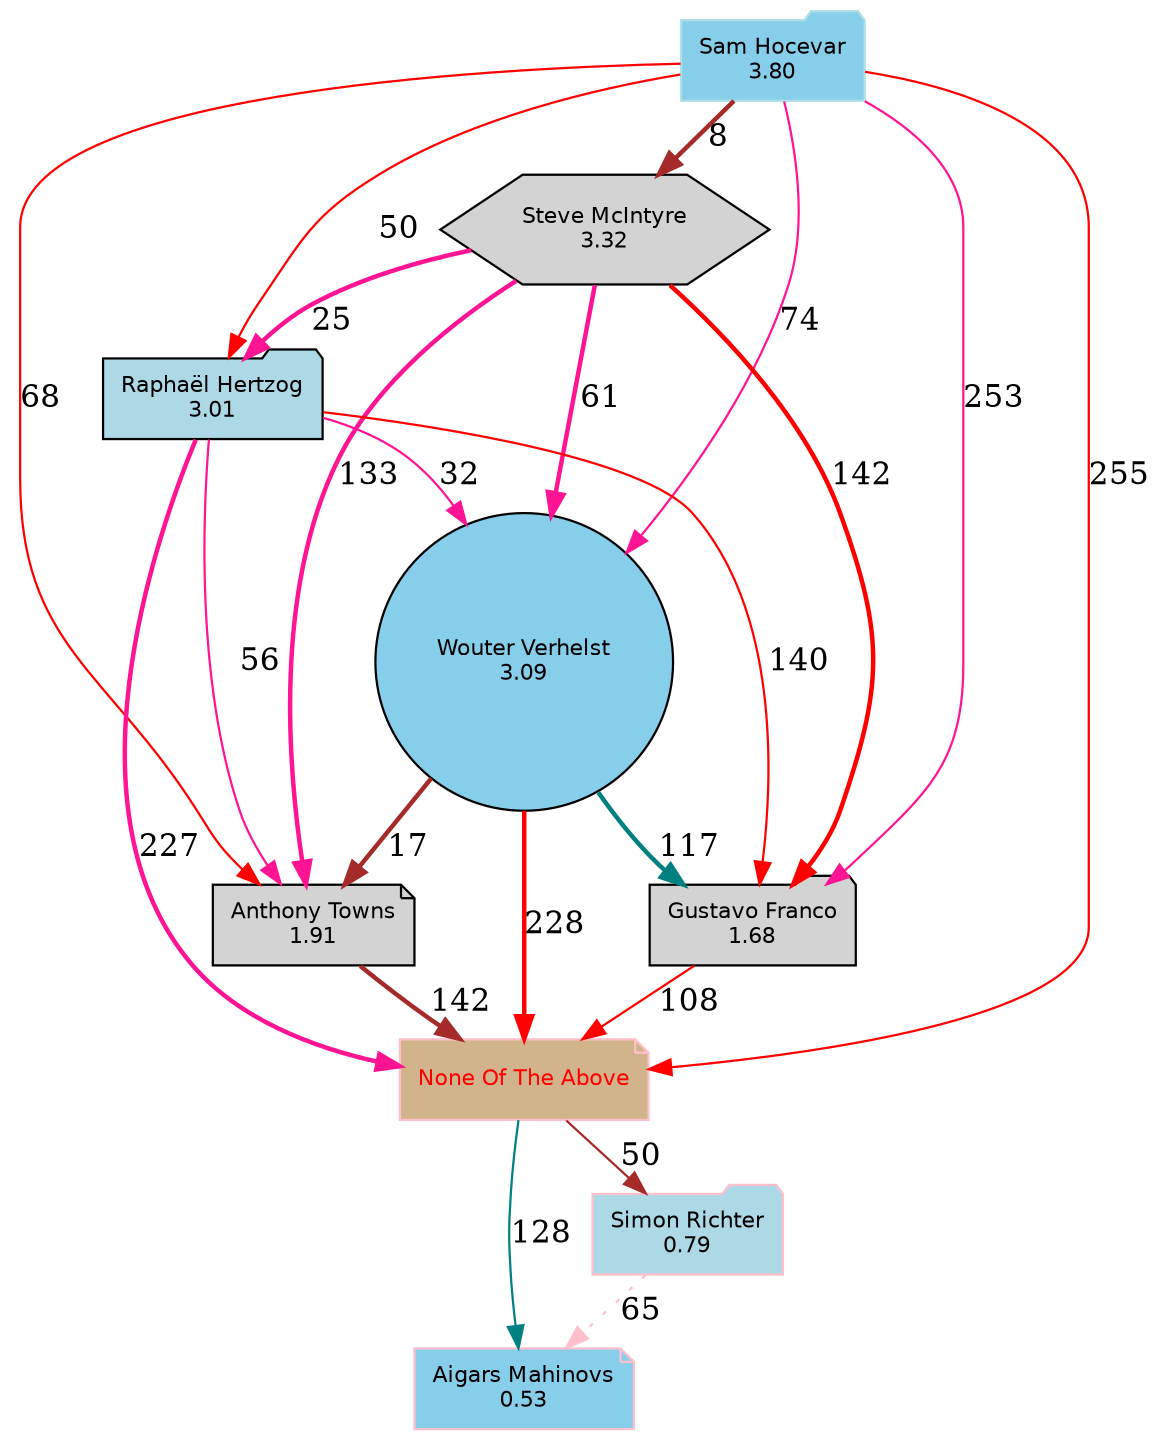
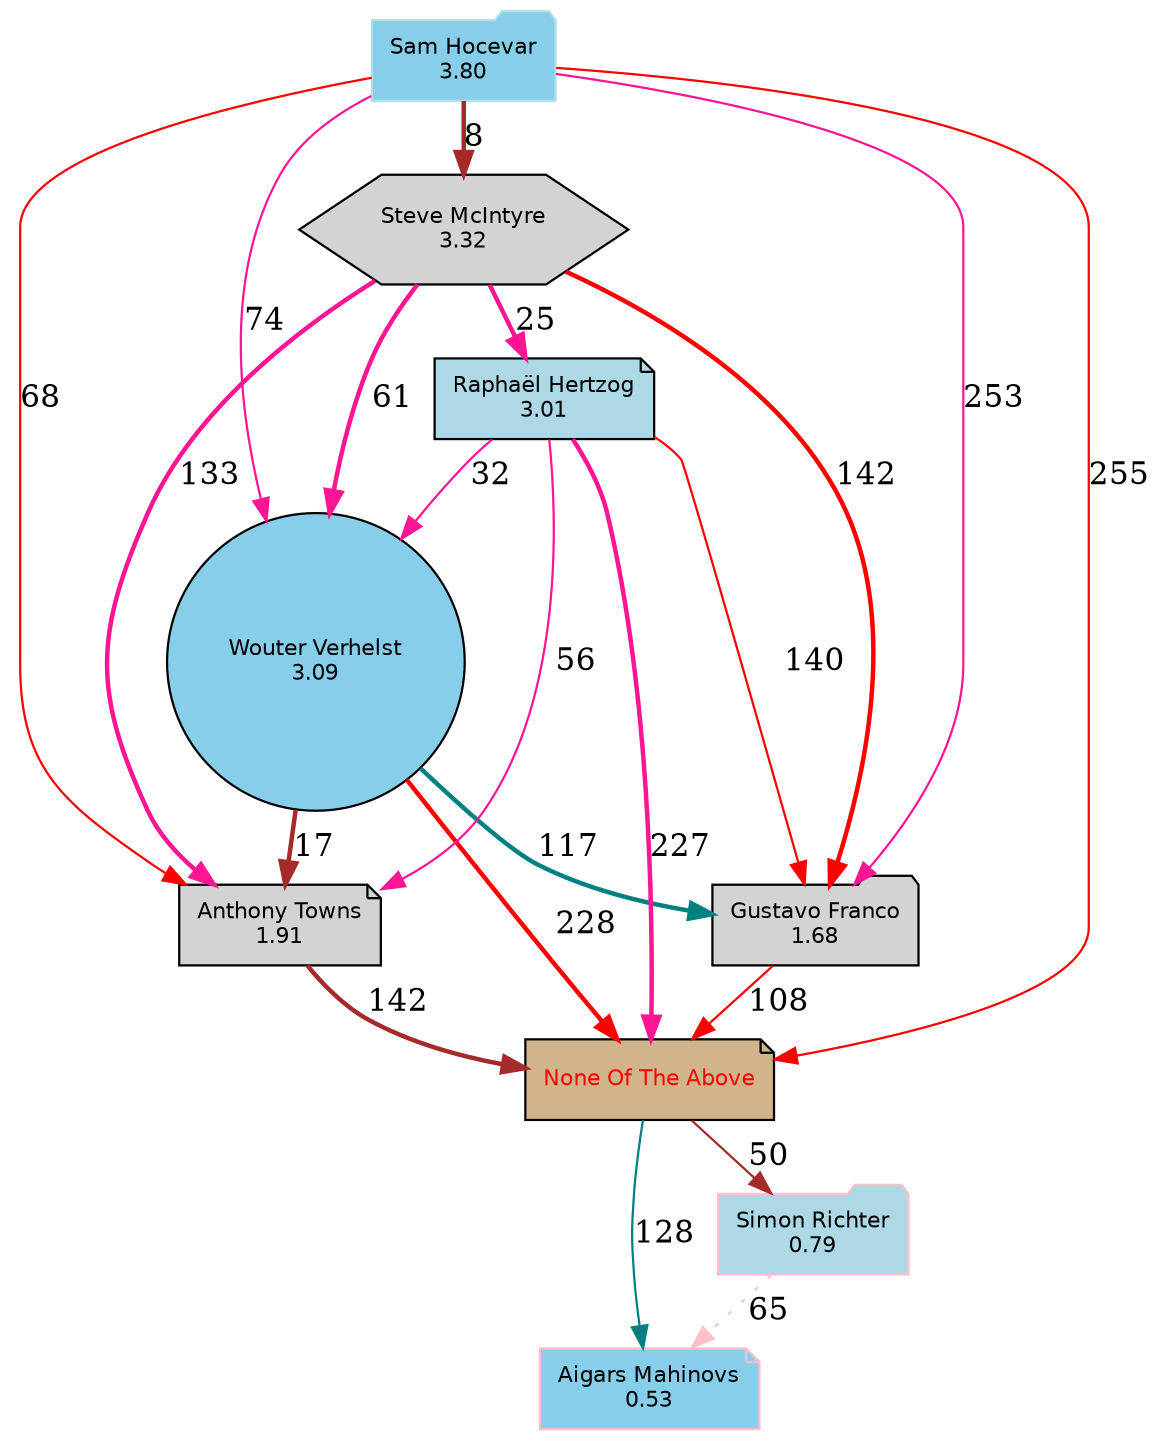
  digraph {
    ranksep=0.25
    node [fillcolor=skyblue fontname=Helvetica fontsize=10 shape=folder style=filled]
    edge [color=deeppink style=solid]
    "Wouter Verhelst\n3.09" [shape=circle]
    "Gustavo Franco\n1.68" [fillcolor=lightgrey]
    "Anthony Towns\n1.91" [fillcolor=lightgrey shape=note]
-   "None Of The Above" [fillcolor=tan fontcolor=Red shape=note color=pink]
+   "None Of The Above" [fillcolor=tan fontcolor=Red shape=note]
    "Aigars Mahinovs\n0.53" [color=pink shape=note]
    "Simon Richter\n0.79" [color=pink fillcolor=lightblue]
    "Sam Hocevar\n3.80" [color=powderblue fontcolor="Navy Blue"]
    "Steve McIntyre\n3.32" [fillcolor=lightgrey shape=hexagon]
-   "Raphaël Hertzog\n3.01" [fillcolor=lightblue]
+   "Raphaël Hertzog\n3.01" [fillcolor=lightblue shape=note]
    "Wouter Verhelst\n3.09" -> "Gustavo Franco\n1.68" [color=teal label=117 style=bold]
    "Wouter Verhelst\n3.09" -> "Anthony Towns\n1.91" [color=brown label=17 style=bold]
    "Wouter Verhelst\n3.09" -> "None Of The Above" [color=red label=228 style=bold]
    "Gustavo Franco\n1.68" -> "None Of The Above" [color=red label=108]
    "Anthony Towns\n1.91" -> "None Of The Above" [color=brown label=142 style=bold]
    "None Of The Above" -> "Aigars Mahinovs\n0.53" [color=teal label=128]
    "None Of The Above" -> "Simon Richter\n0.79" [color=brown label=50]
    "Simon Richter\n0.79" -> "Aigars Mahinovs\n0.53" [color=pink label=65 style=dotted]
    "Sam Hocevar\n3.80" -> "Wouter Verhelst\n3.09" [label=74]
    "Sam Hocevar\n3.80" -> "Gustavo Franco\n1.68" [label=253]
    "Sam Hocevar\n3.80" -> "Anthony Towns\n1.91" [color=red label=68]
    "Sam Hocevar\n3.80" -> "None Of The Above" [color=red label=255]
    "Sam Hocevar\n3.80" -> "Steve McIntyre\n3.32" [color=brown label=8 style=bold]
-   "Sam Hocevar\n3.80" -> "Raphaël Hertzog\n3.01" [color=red label=50]
    "Steve McIntyre\n3.32" -> "Wouter Verhelst\n3.09" [label=61 style=bold]
    "Steve McIntyre\n3.32" -> "Gustavo Franco\n1.68" [color=red label=142 style=bold]
    "Steve McIntyre\n3.32" -> "Anthony Towns\n1.91" [label=133 style=bold]
    "Steve McIntyre\n3.32" -> "Raphaël Hertzog\n3.01" [label=25 style=bold]
    "Raphaël Hertzog\n3.01" -> "Wouter Verhelst\n3.09" [label=32]
    "Raphaël Hertzog\n3.01" -> "Gustavo Franco\n1.68" [color=red label=140]
    "Raphaël Hertzog\n3.01" -> "Anthony Towns\n1.91" [label=56]
    "Raphaël Hertzog\n3.01" -> "None Of The Above" [label=227 style=bold]
  }
